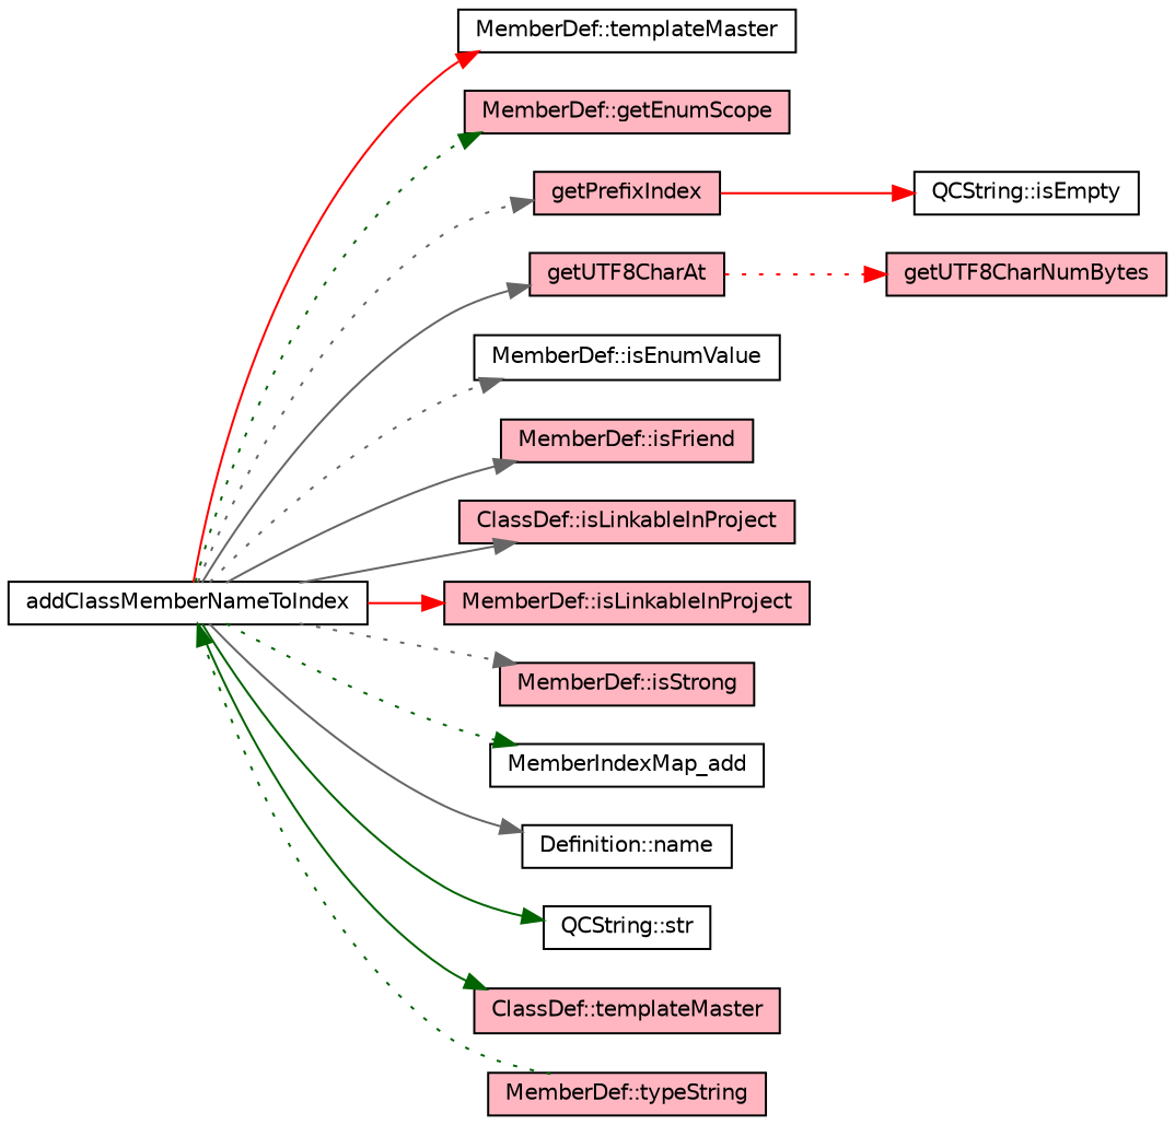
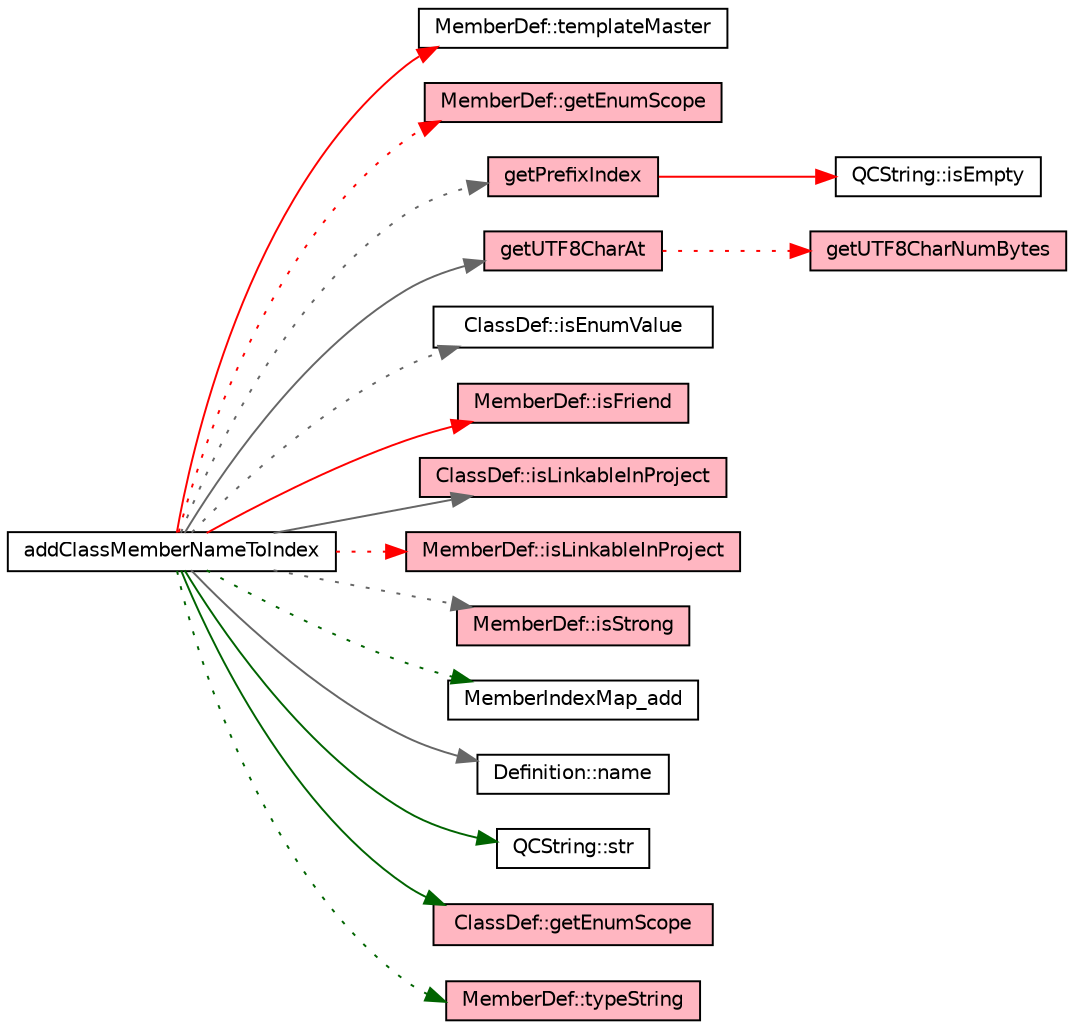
  digraph {
    rankdir=LR
    node [color=black fillcolor=lightpink fontname=Helvetica fontsize=10 shape=record style=filled]
    edge [color=gray40 fontname=Helvetica fontsize=10 labelfontname=Helvetica labelfontsize=10 style=solid]
    n1 [fillcolor=white fontcolor=black height=0.2 label=addClassMemberNameToIndex width=0.4]
    n2 [fillcolor=white height=0.2 label="MemberDef::templateMaster" width=0.4]
    n3 [height=0.2 label="MemberDef::getEnumScope" width=0.4]
    n4 [height=0.2 label=getPrefixIndex width=0.4]
    n5 [height=0.2 label=getUTF8CharAt width=0.4]
-   n6 [fillcolor=white height=0.2 label="MemberDef::isEnumValue" width=0.4]
+   n6 [fillcolor=white height=0.2 label="ClassDef::isEnumValue" width=0.4]
    n7 [height=0.2 label="MemberDef::isFriend" width=0.4]
    n8 [height=0.2 label="ClassDef::isLinkableInProject" width=0.4]
    n9 [height=0.2 label="MemberDef::isLinkableInProject" width=0.4]
    n10 [height=0.2 label="MemberDef::isStrong" width=0.4]
    n11 [fillcolor=white height=0.2 label=MemberIndexMap_add width=0.4]
    n12 [fillcolor=white height=0.2 label="Definition::name" width=0.4]
    n13 [fillcolor=white height=0.2 label="QCString::str" width=0.4]
-   n14 [height=0.2 label="ClassDef::templateMaster" width=0.4]
+   n14 [height=0.2 label="ClassDef::getEnumScope" width=0.4]
    n15 [height=0.2 label="MemberDef::typeString" width=0.4]
    n16 [fillcolor=white height=0.2 label="QCString::isEmpty" width=0.4]
    n17 [height=0.2 label=getUTF8CharNumBytes width=0.4]
    n1 -> n2 [color=red]
-   n1 -> n3 [color=darkgreen style=dotted]
+   n1 -> n3 [color=red style=dotted]
    n1 -> n4 [style=dotted]
    n1 -> n5
    n1 -> n6 [style=dotted]
-   n1 -> n7
+   n1 -> n7 [color=red]
    n1 -> n8
-   n1 -> n9 [color=red]
+   n1 -> n9 [color=red style=dotted]
    n1 -> n10 [style=dotted]
    n1 -> n11 [color=darkgreen style=dotted]
    n1 -> n12
    n1 -> n13 [color=darkgreen]
    n1 -> n14 [color=darkgreen]
-   n15 -> n1 [color=darkgreen style=dotted]
+   n1 -> n15 [color=darkgreen style=dotted]
    n4 -> n16 [color=red]
    n5 -> n17 [color=red style=dotted]
  }
